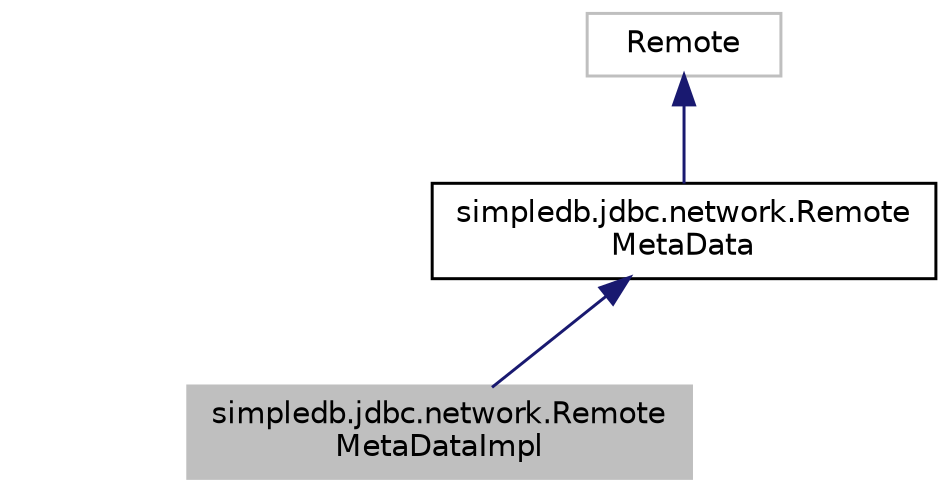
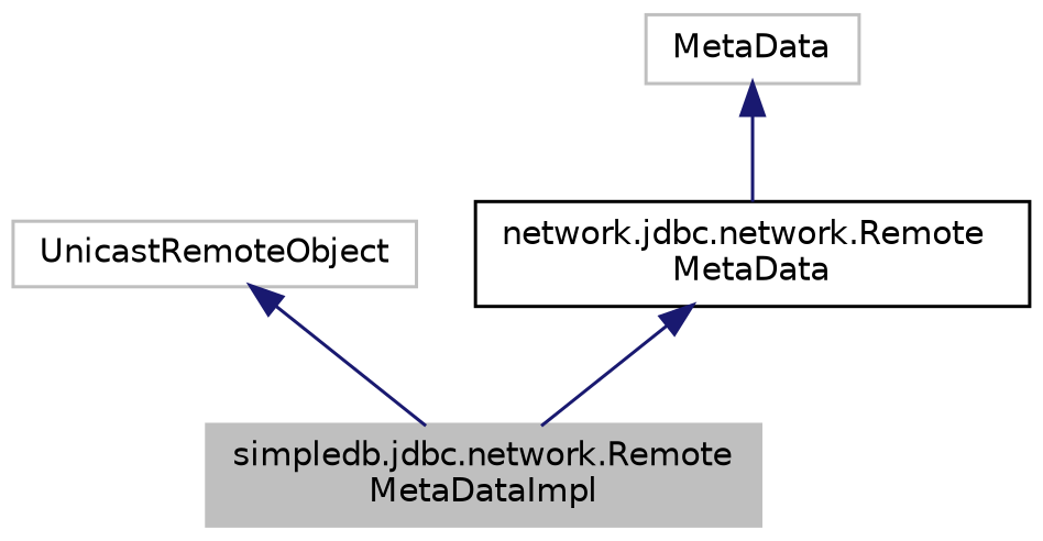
  digraph {
    node [color=grey75 fillcolor=white fontname=Helvetica fontsize=10 shape=record style=filled]
    edge [color=midnightblue dir=back fontname=Helvetica fontsize=10 labelfontname=Helvetica labelfontsize=10 style=solid]
    n1 [fillcolor=grey75 fontcolor=black height=0.2 label="simpledb.jdbc.network.Remote\lMetaDataImpl" width=0.4]
-   n3 [color=black height=0.2 label="simpledb.jdbc.network.Remote\lMetaData" width=0.4]
-   n4 [height=0.2 label=Remote width=0.4]
+   n2 [height=0.2 label=UnicastRemoteObject width=0.4]
+   n3 [color=black height=0.2 label="network.jdbc.network.Remote\lMetaData" width=0.4]
+   n4 [height=0.2 label=MetaData width=0.4]
+   n2 -> n1
    n3 -> n1
    n4 -> n3
  }
